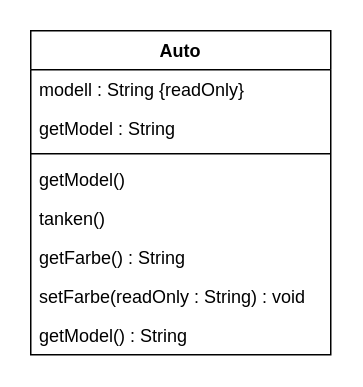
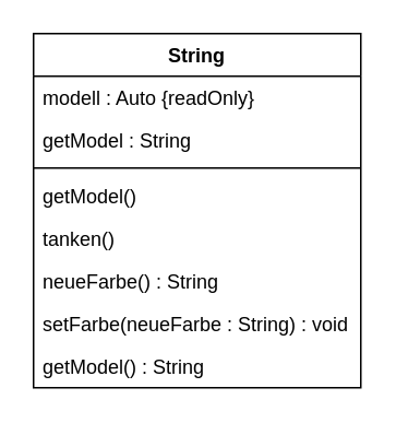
  <mxCell id="0" />
  <mxCell id="1" parent="0" />
- <mxCell id="2" value="Auto" style="swimlane;fontStyle=1;align=center;verticalAlign=top;childLayout=stackLayout;horizontal=1;startSize=26;horizontalStack=0;resizeParent=1;resizeParentMax=0;resizeLast=0;collapsible=1;marginBottom=0;" vertex="1" parent="1"><mxGeometry x="20" y="20" width="200" height="216" as="geometry" /></mxCell>
- <mxCell id="3" value="modell : String {readOnly}" style="text;strokeColor=none;fillColor=none;align=left;verticalAlign=top;spacingLeft=4;spacingRight=4;overflow=hidden;rotatable=0;points=[[0,0.5],[1,0.5]];portConstraint=eastwest;" vertex="1" parent="2"><mxGeometry y="26" width="200" height="26" as="geometry" /></mxCell>
+ <mxCell id="2" value="String" style="swimlane;fontStyle=1;align=center;verticalAlign=top;childLayout=stackLayout;horizontal=1;startSize=26;horizontalStack=0;resizeParent=1;resizeParentMax=0;resizeLast=0;collapsible=1;marginBottom=0;" vertex="1" parent="1"><mxGeometry x="20" y="20" width="200" height="216" as="geometry" /></mxCell>
+ <mxCell id="3" value="modell : Auto {readOnly}" style="text;strokeColor=none;fillColor=none;align=left;verticalAlign=top;spacingLeft=4;spacingRight=4;overflow=hidden;rotatable=0;points=[[0,0.5],[1,0.5]];portConstraint=eastwest;" vertex="1" parent="2"><mxGeometry y="26" width="200" height="26" as="geometry" /></mxCell>
  <mxCell id="4" value="getModel : String" style="text;strokeColor=none;fillColor=none;align=left;verticalAlign=top;spacingLeft=4;spacingRight=4;overflow=hidden;rotatable=0;points=[[0,0.5],[1,0.5]];portConstraint=eastwest;" vertex="1" parent="2"><mxGeometry y="52" width="200" height="26" as="geometry" /></mxCell>
  <mxCell id="5" value="" style="line;strokeWidth=1;fillColor=none;align=left;verticalAlign=middle;spacingTop=-1;spacingLeft=3;spacingRight=3;rotatable=0;labelPosition=right;points=[];portConstraint=eastwest;" vertex="1" parent="2"><mxGeometry y="78" width="200" height="8" as="geometry" /></mxCell>
  <mxCell id="6" value="getModel()" style="text;strokeColor=none;fillColor=none;align=left;verticalAlign=top;spacingLeft=4;spacingRight=4;overflow=hidden;rotatable=0;points=[[0,0.5],[1,0.5]];portConstraint=eastwest;" vertex="1" parent="2"><mxGeometry y="86" width="200" height="26" as="geometry" /></mxCell>
  <mxCell id="7" value="tanken()" style="text;strokeColor=none;fillColor=none;align=left;verticalAlign=top;spacingLeft=4;spacingRight=4;overflow=hidden;rotatable=0;points=[[0,0.5],[1,0.5]];portConstraint=eastwest;" vertex="1" parent="2"><mxGeometry y="112" width="200" height="26" as="geometry" /></mxCell>
- <mxCell id="8" value="getFarbe() : String" style="text;strokeColor=none;fillColor=none;align=left;verticalAlign=top;spacingLeft=4;spacingRight=4;overflow=hidden;rotatable=0;points=[[0,0.5],[1,0.5]];portConstraint=eastwest;" vertex="1" parent="2"><mxGeometry y="138" width="200" height="26" as="geometry" /></mxCell>
- <mxCell id="9" value="setFarbe(readOnly : String) : void" style="text;strokeColor=none;fillColor=none;align=left;verticalAlign=top;spacingLeft=4;spacingRight=4;overflow=hidden;rotatable=0;points=[[0,0.5],[1,0.5]];portConstraint=eastwest;" vertex="1" parent="2"><mxGeometry y="164" width="200" height="26" as="geometry" /></mxCell>
+ <mxCell id="8" value="neueFarbe() : String" style="text;strokeColor=none;fillColor=none;align=left;verticalAlign=top;spacingLeft=4;spacingRight=4;overflow=hidden;rotatable=0;points=[[0,0.5],[1,0.5]];portConstraint=eastwest;" vertex="1" parent="2"><mxGeometry y="138" width="200" height="26" as="geometry" /></mxCell>
+ <mxCell id="9" value="setFarbe(neueFarbe : String) : void" style="text;strokeColor=none;fillColor=none;align=left;verticalAlign=top;spacingLeft=4;spacingRight=4;overflow=hidden;rotatable=0;points=[[0,0.5],[1,0.5]];portConstraint=eastwest;" vertex="1" parent="2"><mxGeometry y="164" width="200" height="26" as="geometry" /></mxCell>
  <mxCell id="10" value="getModel() : String" style="text;strokeColor=none;fillColor=none;align=left;verticalAlign=top;spacingLeft=4;spacingRight=4;overflow=hidden;rotatable=0;points=[[0,0.5],[1,0.5]];portConstraint=eastwest;" vertex="1" parent="2"><mxGeometry y="190" width="200" height="26" as="geometry" /></mxCell>
